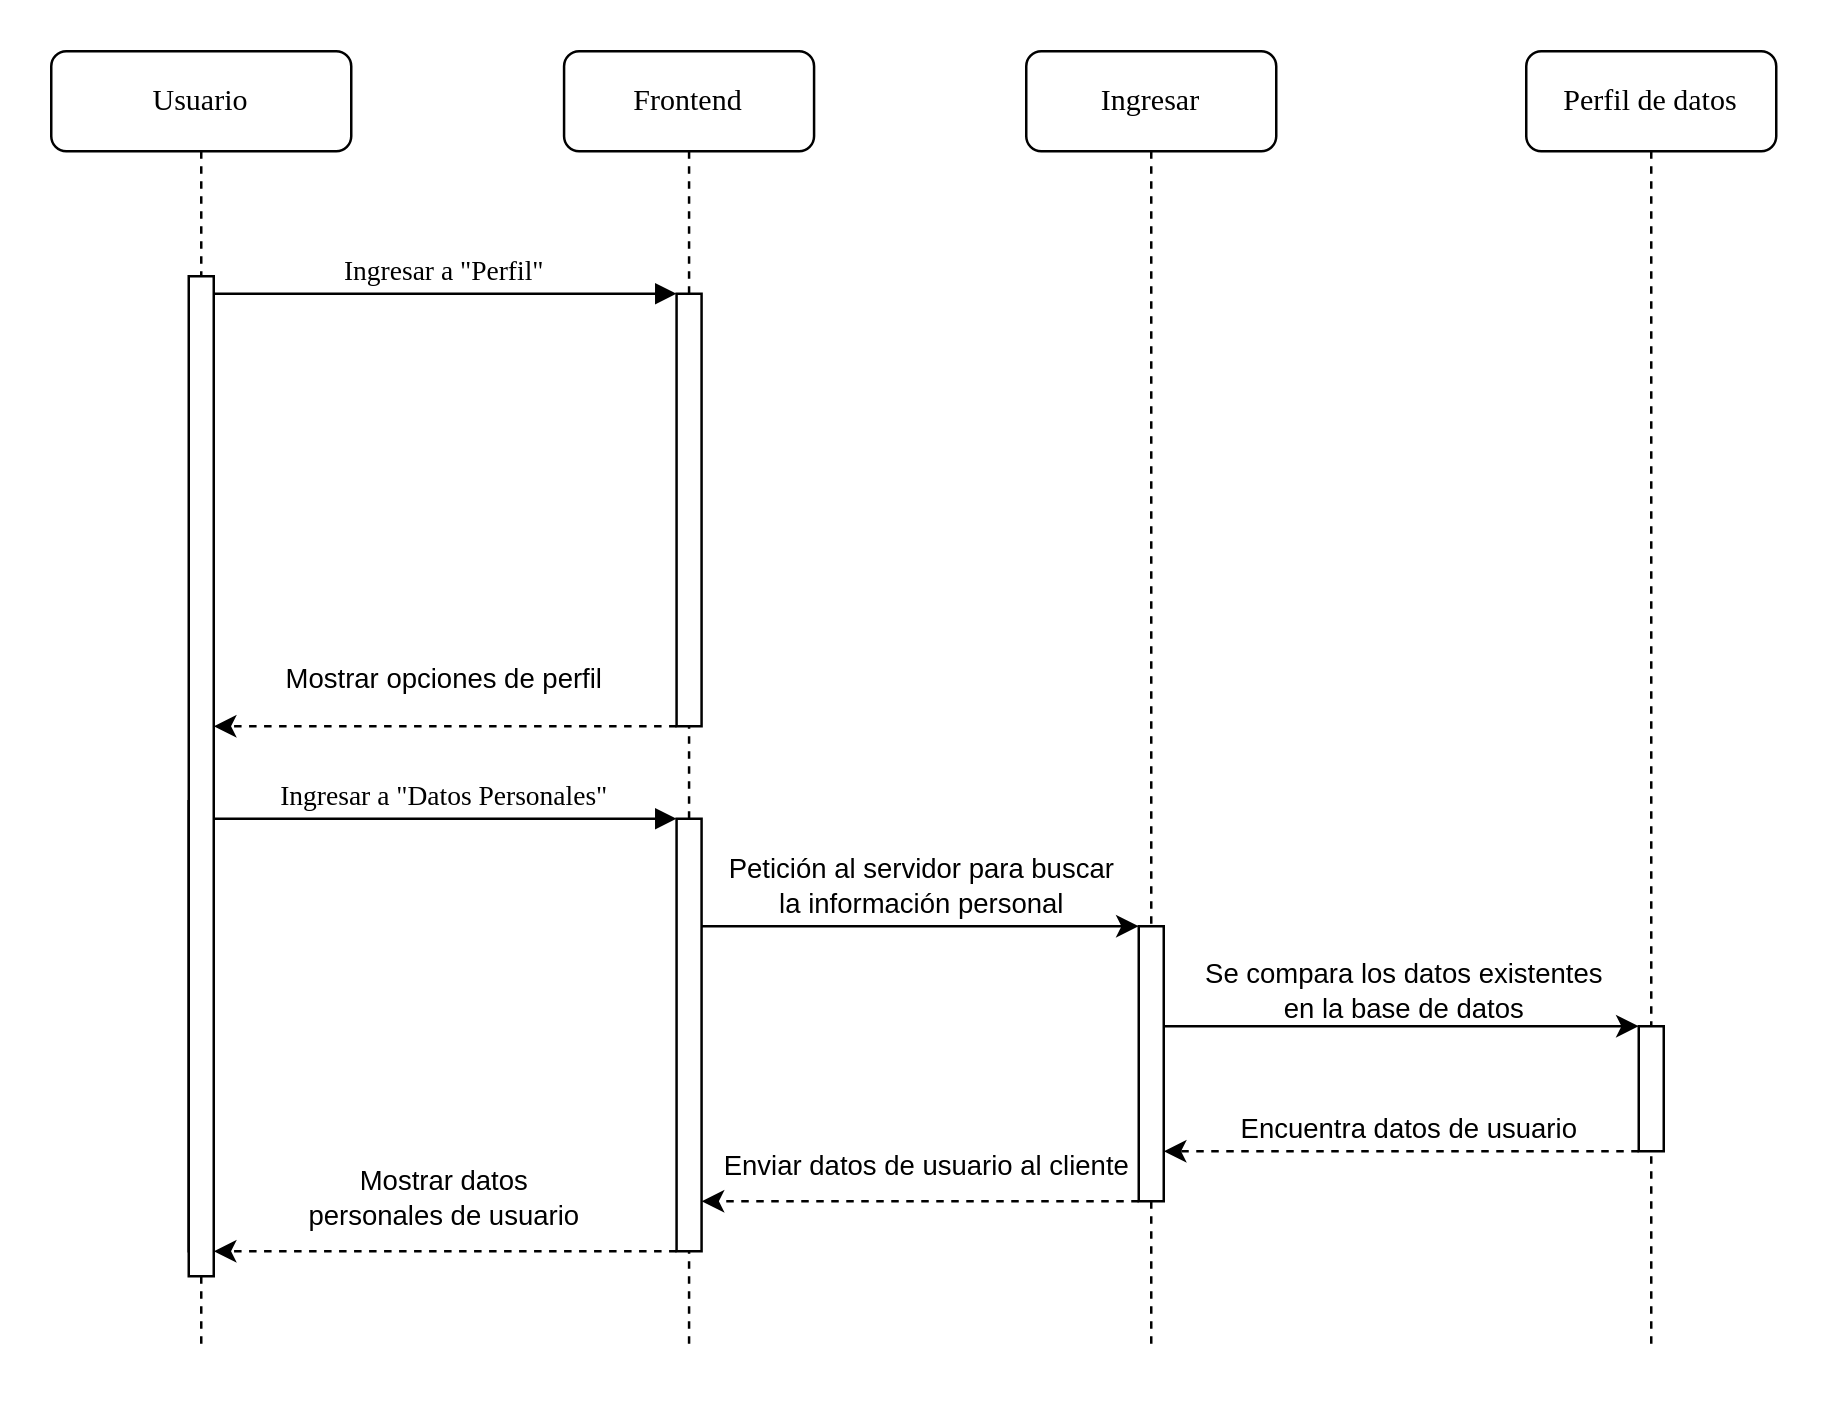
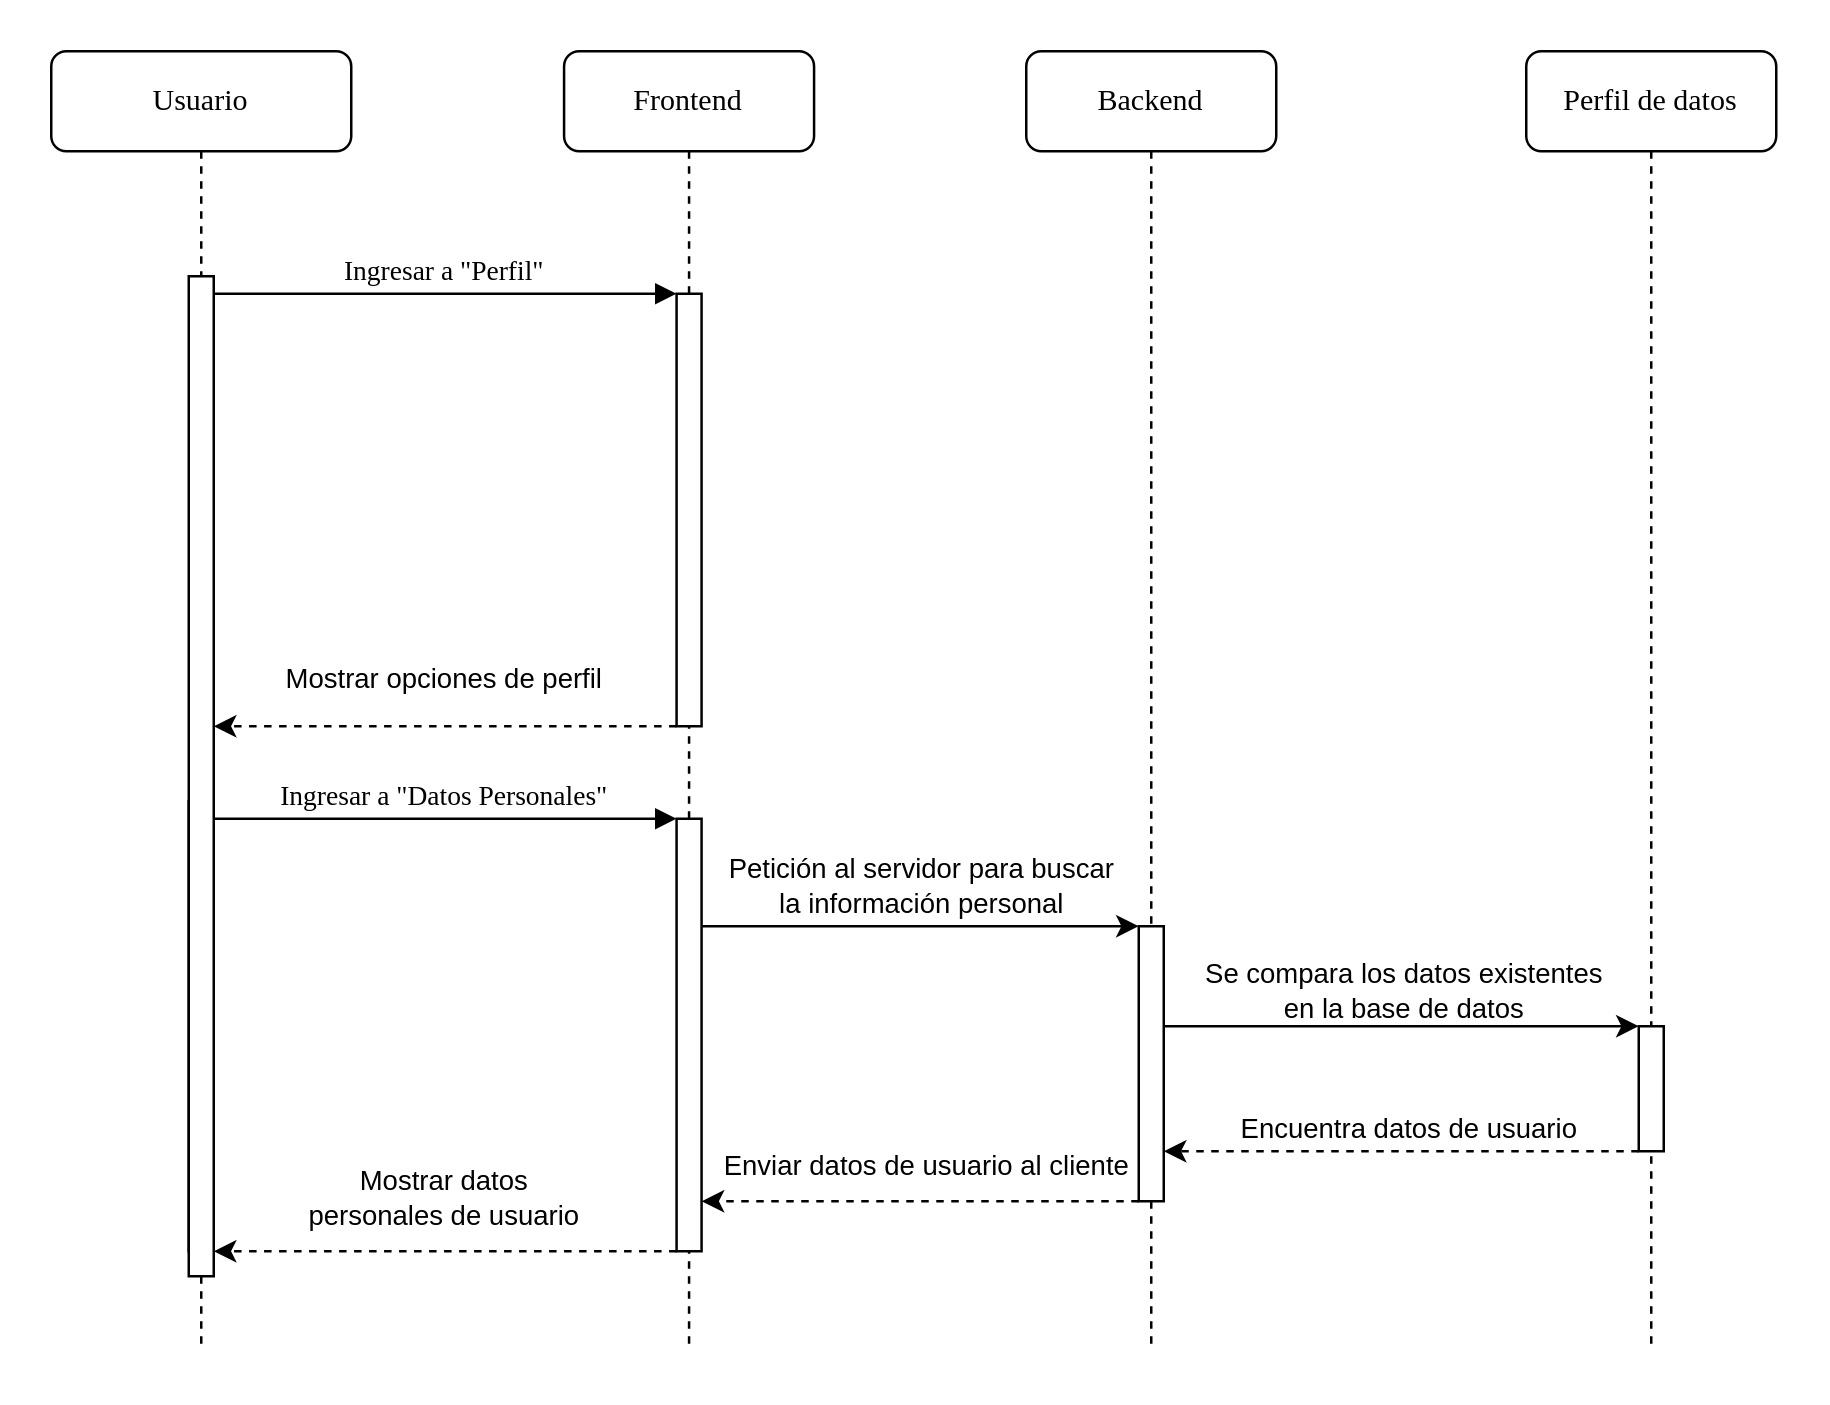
  <mxCell id="0" />
  <mxCell id="1" parent="0" />
- <mxCell id="2" value="Ingresar" style="shape=umlLifeline;perimeter=lifelinePerimeter;whiteSpace=wrap;html=1;container=0;collapsible=0;recursiveResize=0;outlineConnect=0;rounded=1;shadow=0;comic=0;labelBackgroundColor=none;strokeWidth=1;fontFamily=Verdana;fontSize=12;align=center;" parent="1" vertex="1"><mxGeometry x="410" y="20" width="100" height="520" as="geometry" /></mxCell>
+ <mxCell id="2" value="Backend" style="shape=umlLifeline;perimeter=lifelinePerimeter;whiteSpace=wrap;html=1;container=0;collapsible=0;recursiveResize=0;outlineConnect=0;rounded=1;shadow=0;comic=0;labelBackgroundColor=none;strokeWidth=1;fontFamily=Verdana;fontSize=12;align=center;" parent="1" vertex="1"><mxGeometry x="410" y="20" width="100" height="520" as="geometry" /></mxCell>
  <mxCell id="3" value="Perfil de datos" style="shape=umlLifeline;perimeter=lifelinePerimeter;whiteSpace=wrap;html=1;container=0;collapsible=0;recursiveResize=0;outlineConnect=0;rounded=1;shadow=0;comic=0;labelBackgroundColor=none;strokeWidth=1;fontFamily=Verdana;fontSize=12;align=center;" parent="1" vertex="1"><mxGeometry x="610" y="20" width="100" height="520" as="geometry" /></mxCell>
  <mxCell id="4" value="Usuario" style="shape=umlLifeline;perimeter=lifelinePerimeter;whiteSpace=wrap;html=1;container=0;collapsible=0;recursiveResize=0;outlineConnect=0;rounded=1;shadow=0;comic=0;labelBackgroundColor=none;strokeWidth=1;fontFamily=Verdana;fontSize=12;align=center;" parent="1" vertex="1"><mxGeometry x="20" y="20" width="120" height="520" as="geometry" /></mxCell>
  <mxCell id="5" value="Frontend" style="shape=umlLifeline;perimeter=lifelinePerimeter;whiteSpace=wrap;html=1;container=0;collapsible=0;recursiveResize=0;outlineConnect=0;rounded=1;shadow=0;comic=0;labelBackgroundColor=none;strokeWidth=1;fontFamily=Verdana;fontSize=12;align=center;" parent="1" vertex="1"><mxGeometry x="225.13" y="20" width="100" height="520" as="geometry" /></mxCell>
  <mxCell id="6" value="Ingresar a &quot;Perfil&quot;" style="html=1;verticalAlign=bottom;endArrow=block;entryX=0;entryY=0;labelBackgroundColor=none;fontFamily=Verdana;fontSize=11;edgeStyle=elbowEdgeStyle;elbow=vertical;" parent="1" target="9" edge="1"><mxGeometry x="-0.006" relative="1" as="geometry"><mxPoint x="85" y="117" as="sourcePoint" /><mxPoint as="offset" /></mxGeometry></mxCell>
  <mxCell id="7" style="edgeStyle=orthogonalEdgeStyle;rounded=0;orthogonalLoop=1;jettySize=auto;html=1;dashed=1;" parent="1" source="9" target="25" edge="1"><mxGeometry relative="1" as="geometry"><Array as="points"><mxPoint x="190" y="290" /><mxPoint x="190" y="290" /></Array></mxGeometry></mxCell>
  <mxCell id="8" value="Mostrar opciones de perfil" style="edgeLabel;html=1;align=center;verticalAlign=middle;resizable=0;points=[];" parent="7" vertex="1" connectable="0"><mxGeometry x="0.226" y="3" relative="1" as="geometry"><mxPoint x="19" y="-23" as="offset" /></mxGeometry></mxCell>
  <mxCell id="9" value="" style="html=1;points=[];perimeter=orthogonalPerimeter;rounded=0;shadow=0;comic=0;labelBackgroundColor=none;strokeWidth=1;fontFamily=Verdana;fontSize=12;align=center;" parent="1" vertex="1"><mxGeometry x="270.13" y="117" width="10" height="173" as="geometry" /></mxCell>
  <mxCell id="10" value="" style="html=1;points=[];perimeter=orthogonalPerimeter;rounded=0;shadow=0;comic=0;labelBackgroundColor=none;strokeWidth=1;fontFamily=Verdana;fontSize=12;align=center;" parent="1" vertex="1"><mxGeometry x="75" y="320" width="10" height="180" as="geometry" /></mxCell>
  <mxCell id="11" style="edgeStyle=orthogonalEdgeStyle;rounded=0;orthogonalLoop=1;jettySize=auto;html=1;" parent="1" source="15" target="18" edge="1"><mxGeometry relative="1" as="geometry"><Array as="points"><mxPoint x="560" y="410" /><mxPoint x="560" y="410" /></Array></mxGeometry></mxCell>
  <mxCell id="12" value="Se compara los datos existentes&lt;br&gt;en la base de datos" style="edgeLabel;html=1;align=center;verticalAlign=middle;resizable=0;points=[];" parent="11" vertex="1" connectable="0"><mxGeometry x="-0.063" relative="1" as="geometry"><mxPoint x="6" y="-15" as="offset" /></mxGeometry></mxCell>
  <mxCell id="13" style="edgeStyle=orthogonalEdgeStyle;rounded=0;orthogonalLoop=1;jettySize=auto;html=1;dashed=1;" parent="1" source="15" target="24" edge="1"><mxGeometry relative="1" as="geometry"><Array as="points"><mxPoint x="400" y="480" /><mxPoint x="400" y="480" /></Array></mxGeometry></mxCell>
  <mxCell id="14" value="Enviar datos de usuario al cliente" style="edgeLabel;html=1;align=center;verticalAlign=middle;resizable=0;points=[];" parent="13" vertex="1" connectable="0"><mxGeometry x="-0.018" y="1" relative="1" as="geometry"><mxPoint y="-16" as="offset" /></mxGeometry></mxCell>
  <mxCell id="15" value="" style="html=1;points=[];perimeter=orthogonalPerimeter;rounded=0;shadow=0;comic=0;labelBackgroundColor=none;strokeWidth=1;fontFamily=Verdana;fontSize=12;align=center;" parent="1" vertex="1"><mxGeometry x="455" y="370" width="10" height="110" as="geometry" /></mxCell>
  <mxCell id="16" style="edgeStyle=orthogonalEdgeStyle;rounded=0;orthogonalLoop=1;jettySize=auto;html=1;dashed=1;" parent="1" source="18" target="15" edge="1"><mxGeometry relative="1" as="geometry"><Array as="points"><mxPoint x="610" y="460" /><mxPoint x="610" y="460" /></Array></mxGeometry></mxCell>
  <mxCell id="17" value="Encuentra datos de usuario" style="edgeLabel;html=1;align=center;verticalAlign=middle;resizable=0;points=[];" parent="16" vertex="1" connectable="0"><mxGeometry x="-0.021" y="3" relative="1" as="geometry"><mxPoint y="-13" as="offset" /></mxGeometry></mxCell>
  <mxCell id="18" value="" style="html=1;points=[];perimeter=orthogonalPerimeter;rounded=0;shadow=0;comic=0;labelBackgroundColor=none;strokeWidth=1;fontFamily=Verdana;fontSize=12;align=center;" parent="1" vertex="1"><mxGeometry x="655" y="410" width="10" height="50" as="geometry" /></mxCell>
  <mxCell id="19" value="Ingresar a &quot;Datos Personales&quot;" style="html=1;verticalAlign=bottom;endArrow=block;entryX=0;entryY=0;labelBackgroundColor=none;fontFamily=Verdana;fontSize=11;edgeStyle=elbowEdgeStyle;elbow=vertical;" parent="1" target="24" edge="1"><mxGeometry x="-0.006" relative="1" as="geometry"><mxPoint x="85" y="327" as="sourcePoint" /><mxPoint as="offset" /></mxGeometry></mxCell>
  <mxCell id="20" style="edgeStyle=orthogonalEdgeStyle;rounded=0;orthogonalLoop=1;jettySize=auto;html=1;" parent="1" source="24" target="15" edge="1"><mxGeometry relative="1" as="geometry"><Array as="points"><mxPoint x="370" y="370" /><mxPoint x="370" y="370" /></Array></mxGeometry></mxCell>
  <mxCell id="21" value="Petición al servidor para buscar&lt;br&gt;la información personal" style="edgeLabel;html=1;align=center;verticalAlign=middle;resizable=0;points=[];" parent="20" vertex="1" connectable="0"><mxGeometry x="0.131" y="1" relative="1" as="geometry"><mxPoint x="-12" y="-16" as="offset" /></mxGeometry></mxCell>
  <mxCell id="22" style="edgeStyle=orthogonalEdgeStyle;rounded=0;orthogonalLoop=1;jettySize=auto;html=1;dashed=1;" parent="1" source="24" target="10" edge="1"><mxGeometry relative="1" as="geometry"><Array as="points"><mxPoint x="190" y="500" /><mxPoint x="190" y="500" /></Array></mxGeometry></mxCell>
  <mxCell id="23" value="Mostrar datos &lt;br&gt;personales de usuario" style="edgeLabel;html=1;align=center;verticalAlign=middle;resizable=0;points=[];" parent="22" vertex="1" connectable="0"><mxGeometry x="0.226" y="3" relative="1" as="geometry"><mxPoint x="19" y="-25" as="offset" /></mxGeometry></mxCell>
  <mxCell id="24" value="" style="html=1;points=[];perimeter=orthogonalPerimeter;rounded=0;shadow=0;comic=0;labelBackgroundColor=none;strokeWidth=1;fontFamily=Verdana;fontSize=12;align=center;" parent="1" vertex="1"><mxGeometry x="270.13" y="327" width="10" height="173" as="geometry" /></mxCell>
  <mxCell id="25" value="" style="html=1;points=[];perimeter=orthogonalPerimeter;rounded=0;shadow=0;comic=0;labelBackgroundColor=none;strokeWidth=1;fontFamily=Verdana;fontSize=12;align=center;" parent="1" vertex="1"><mxGeometry x="75" y="110" width="10" height="400" as="geometry" /></mxCell>
